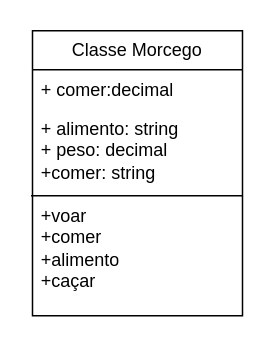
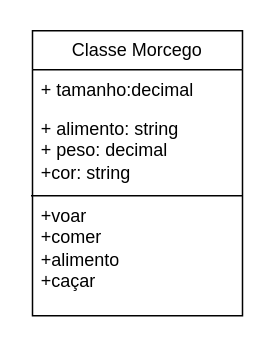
  <mxCell id="0" />
  <mxCell id="1" parent="0" />
  <mxCell id="2" value="Classe Morcego" style="swimlane;fontStyle=0;childLayout=stackLayout;horizontal=1;startSize=26;fillColor=none;horizontalStack=0;resizeParent=1;resizeParentMax=0;resizeLast=0;collapsible=1;marginBottom=0;whiteSpace=wrap;html=1;" vertex="1" parent="1"><mxGeometry x="21" y="20" width="140" height="190" as="geometry" /></mxCell>
- <mxCell id="3" value="+ comer:decimal" style="text;strokeColor=none;fillColor=none;align=left;verticalAlign=top;spacingLeft=4;spacingRight=4;overflow=hidden;rotatable=0;points=[[0,0.5],[1,0.5]];portConstraint=eastwest;whiteSpace=wrap;html=1;" vertex="1" parent="2"><mxGeometry y="26" width="140" height="26" as="geometry" /></mxCell>
- <mxCell id="4" value="+ alimento: string&lt;br&gt;+ peso: decimal&lt;br style=&quot;border-color: var(--border-color);&quot;&gt;+comer: string" style="text;strokeColor=none;fillColor=none;align=left;verticalAlign=top;spacingLeft=4;spacingRight=4;overflow=hidden;rotatable=0;points=[[0,0.5],[1,0.5]];portConstraint=eastwest;whiteSpace=wrap;html=1;" vertex="1" parent="2"><mxGeometry y="52" width="140" height="138" as="geometry" /></mxCell>
+ <mxCell id="3" value="+ tamanho:decimal" style="text;strokeColor=none;fillColor=none;align=left;verticalAlign=top;spacingLeft=4;spacingRight=4;overflow=hidden;rotatable=0;points=[[0,0.5],[1,0.5]];portConstraint=eastwest;whiteSpace=wrap;html=1;" vertex="1" parent="2"><mxGeometry y="26" width="140" height="26" as="geometry" /></mxCell>
+ <mxCell id="4" value="+ alimento: string&lt;br&gt;+ peso: decimal&lt;br style=&quot;border-color: var(--border-color);&quot;&gt;+cor: string" style="text;strokeColor=none;fillColor=none;align=left;verticalAlign=top;spacingLeft=4;spacingRight=4;overflow=hidden;rotatable=0;points=[[0,0.5],[1,0.5]];portConstraint=eastwest;whiteSpace=wrap;html=1;" vertex="1" parent="2"><mxGeometry y="52" width="140" height="138" as="geometry" /></mxCell>
  <mxCell id="5" value="+voar&lt;br&gt;+comer&lt;br&gt;+alimento&lt;br&gt;+caçar" style="text;strokeColor=none;fillColor=none;align=left;verticalAlign=top;spacingLeft=4;spacingRight=4;overflow=hidden;rotatable=0;points=[[0,0.5],[1,0.5]];portConstraint=eastwest;whiteSpace=wrap;html=1;" vertex="1" parent="1"><mxGeometry x="21" y="130" width="140" height="80" as="geometry" /></mxCell>
  <mxCell id="6" value="" style="endArrow=none;html=1;rounded=0;" edge="1" parent="1"><mxGeometry width="50" height="50" relative="1" as="geometry"><mxPoint x="161" y="130" as="sourcePoint" /><mxPoint x="20" y="130" as="targetPoint" /></mxGeometry></mxCell>
